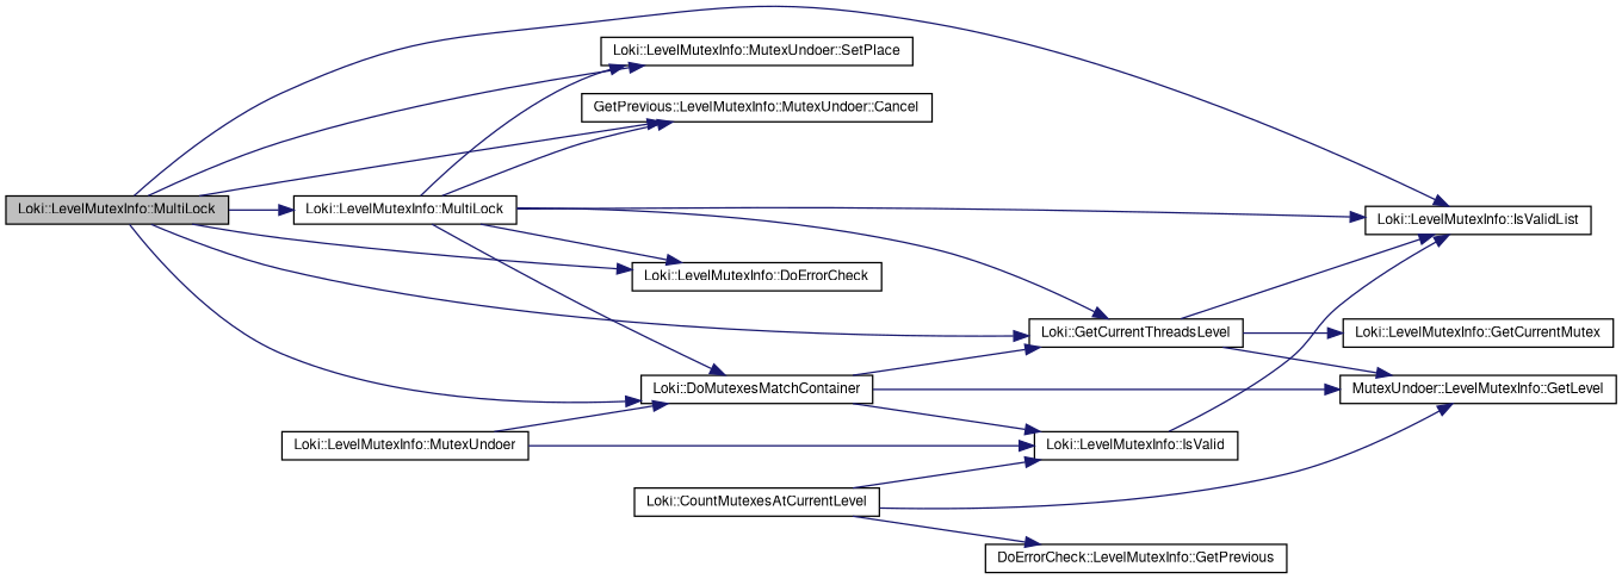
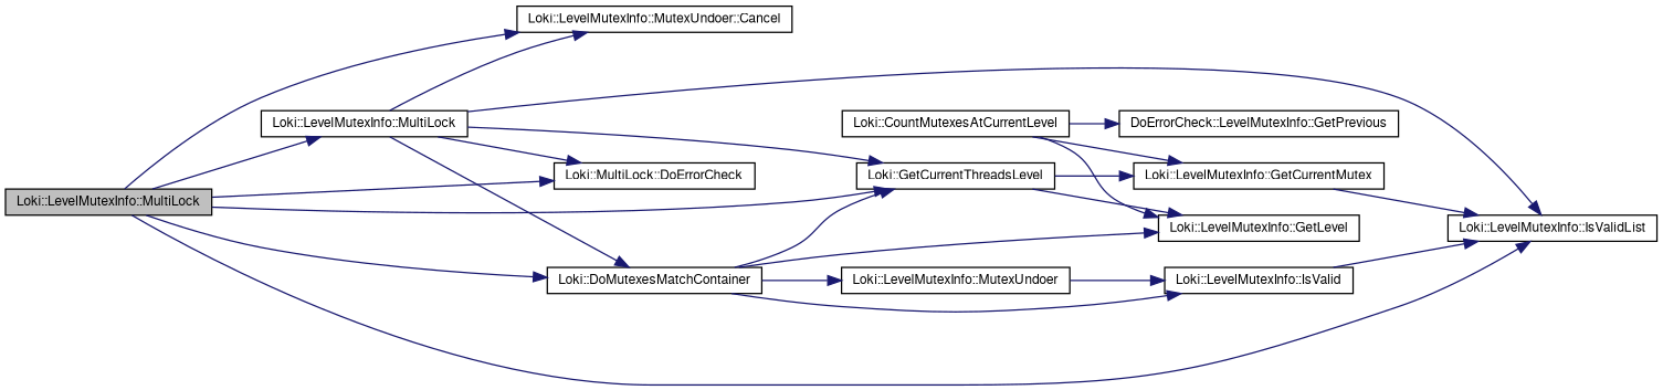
  digraph {
    rankdir=LR
    node [color=black fontname=FreeSans fontsize=10 shape=record]
    edge [color=midnightblue fontname=FreeSans fontsize=10 labelfontname=FreeSans labelfontsize=10 style=solid]
    n1 [fillcolor=grey75 fontcolor=black height=0.2 label="Loki::LevelMutexInfo::MultiLock" style=filled width=0.4]
-   n2 [height=0.2 label="GetPrevious::LevelMutexInfo::MutexUndoer::Cancel" width=0.4]
-   n3 [height=0.2 label="Loki::LevelMutexInfo::DoErrorCheck" width=0.4]
+   n2 [height=0.2 label="Loki::LevelMutexInfo::MutexUndoer::Cancel" width=0.4]
+   n3 [height=0.2 label="Loki::MultiLock::DoErrorCheck" width=0.4]
    n4 [height=0.2 label="Loki::DoMutexesMatchContainer" width=0.4]
    n5 [height=0.2 label="Loki::LevelMutexInfo::IsValidList" width=0.4]
    n6 [height=0.2 label="Loki::GetCurrentThreadsLevel" width=0.4]
    n7 [height=0.2 label="Loki::LevelMutexInfo::MultiLock" width=0.4]
-   n8 [height=0.2 label="Loki::LevelMutexInfo::MutexUndoer::SetPlace" width=0.4]
-   n9 [height=0.2 label="MutexUndoer::LevelMutexInfo::GetLevel" width=0.4]
+   n9 [height=0.2 label="Loki::LevelMutexInfo::GetLevel" width=0.4]
    n10 [height=0.2 label="Loki::LevelMutexInfo::MutexUndoer" width=0.4]
    n11 [height=0.2 label="Loki::LevelMutexInfo::IsValid" width=0.4]
    n12 [height=0.2 label="Loki::LevelMutexInfo::GetCurrentMutex" width=0.4]
    n13 [height=0.2 label="Loki::CountMutexesAtCurrentLevel" width=0.4]
    n14 [height=0.2 label="DoErrorCheck::LevelMutexInfo::GetPrevious" width=0.4]
    n1 -> n2
    n1 -> n3
    n1 -> n4
    n1 -> n5
    n1 -> n6
    n1 -> n7
-   n1 -> n8
    n4 -> n6
    n4 -> n9
-   n10 -> n4
+   n4 -> n10
    n4 -> n11
    n6 -> n9
    n6 -> n12
    n7 -> n2
    n7 -> n3
    n7 -> n4
    n7 -> n5
    n7 -> n6
-   n7 -> n8
    n10 -> n11
    n11 -> n5
-   n6 -> n5
+   n12 -> n5
    n13 -> n9
-   n13 -> n11
+   n13 -> n12
    n13 -> n14
  }
